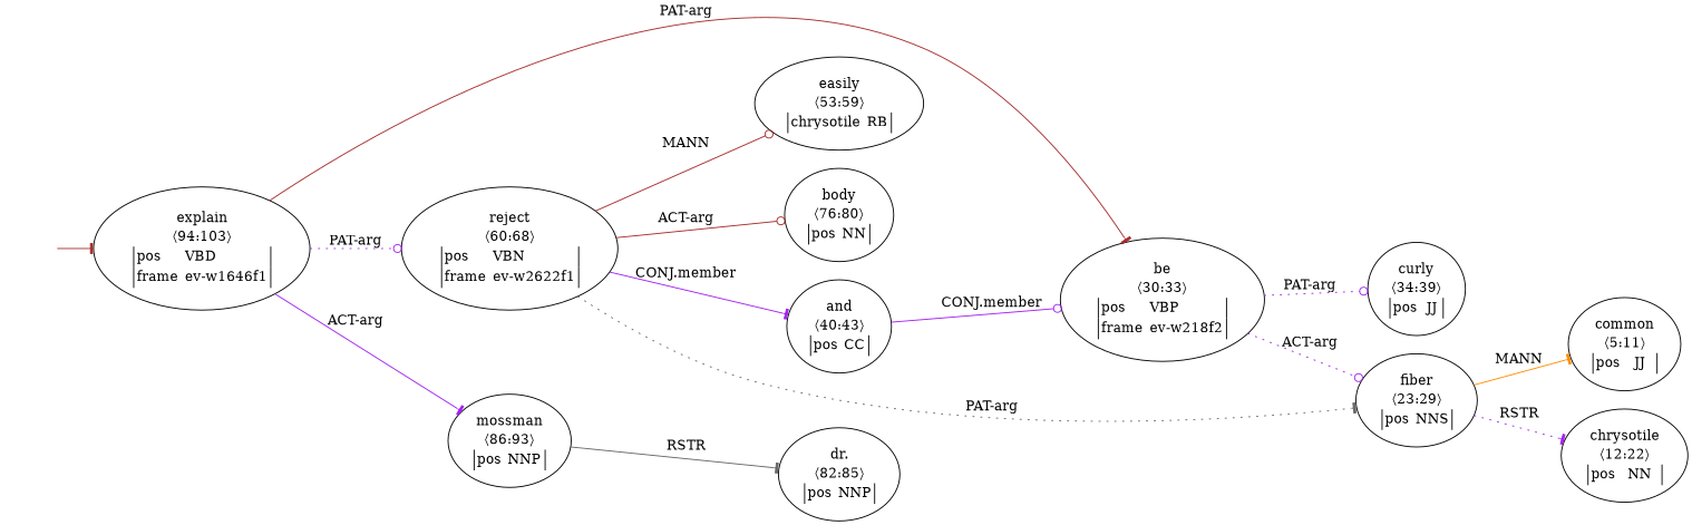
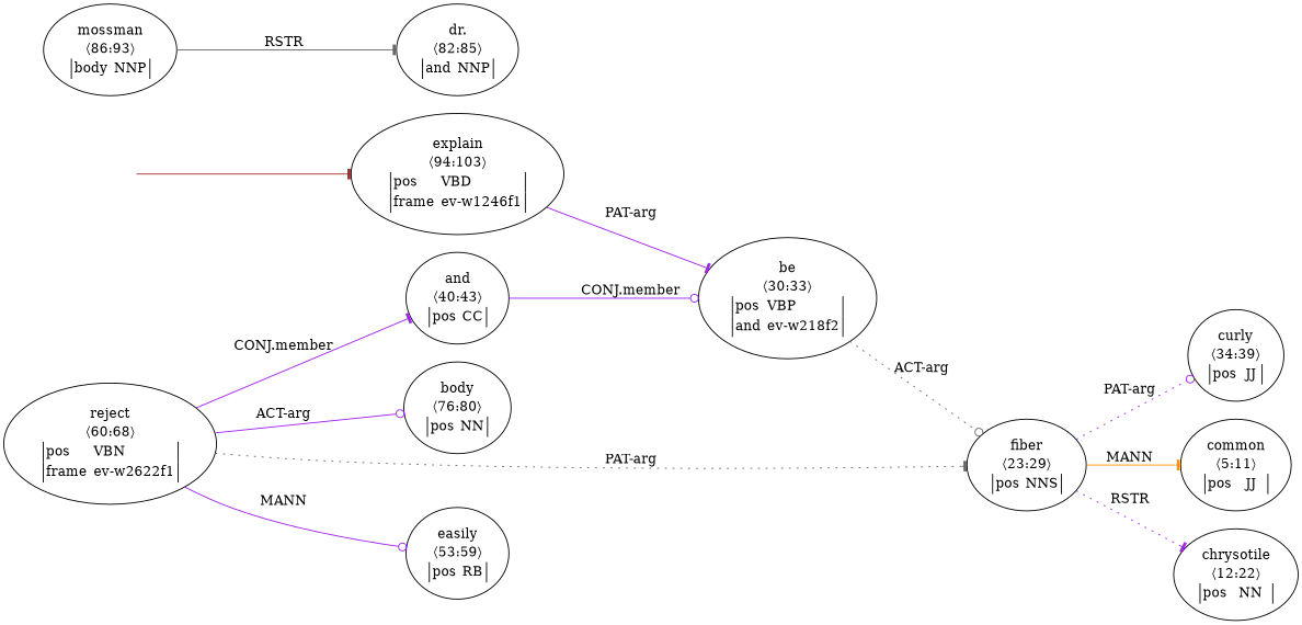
  digraph {
    rankdir=LR
    edge [arrowhead=tee color=purple style=solid]
    top [style=invis]
-   n2 [label=<<table align="center" border="0" cellspacing="0"><tr><td colspan="2">explain</td></tr><tr><td colspan="2">〈94:103〉</td></tr><tr><td sides="l" border="1" align="left">pos</td><td sides="r" border="1" align="left">VBD</td></tr><tr><td sides="l" border="1" align="left">frame</td><td sides="r" border="1" align="left">ev-w1646f1</td></tr></table>>]
-   n3 [label=<<table align="center" border="0" cellspacing="0"><tr><td colspan="2">be</td></tr><tr><td colspan="2">〈30:33〉</td></tr><tr><td sides="l" border="1" align="left">pos</td><td sides="r" border="1" align="left">VBP</td></tr><tr><td sides="l" border="1" align="left">frame</td><td sides="r" border="1" align="left">ev-w218f2</td></tr></table>>]
+   n2 [label=<<table align="center" border="0" cellspacing="0"><tr><td colspan="2">explain</td></tr><tr><td colspan="2">〈94:103〉</td></tr><tr><td sides="l" border="1" align="left">pos</td><td sides="r" border="1" align="left">VBD</td></tr><tr><td sides="l" border="1" align="left">frame</td><td sides="r" border="1" align="left">ev-w1246f1</td></tr></table>>]
+   n3 [label=<<table align="center" border="0" cellspacing="0"><tr><td colspan="2">be</td></tr><tr><td colspan="2">〈30:33〉</td></tr><tr><td sides="l" border="1" align="left">pos</td><td sides="r" border="1" align="left">VBP</td></tr><tr><td sides="l" border="1" align="left">and</td><td sides="r" border="1" align="left">ev-w218f2</td></tr></table>>]
    n4 [label=<<table align="center" border="0" cellspacing="0"><tr><td colspan="2">reject</td></tr><tr><td colspan="2">〈60:68〉</td></tr><tr><td sides="l" border="1" align="left">pos</td><td sides="r" border="1" align="left">VBN</td></tr><tr><td sides="l" border="1" align="left">frame</td><td sides="r" border="1" align="left">ev-w2622f1</td></tr></table>>]
-   n5 [label=<<table align="center" border="0" cellspacing="0"><tr><td colspan="2">mossman</td></tr><tr><td colspan="2">〈86:93〉</td></tr><tr><td sides="l" border="1" align="left">pos</td><td sides="r" border="1" align="left">NNP</td></tr></table>>]
+   n5 [label=<<table align="center" border="0" cellspacing="0"><tr><td colspan="2">mossman</td></tr><tr><td colspan="2">〈86:93〉</td></tr><tr><td sides="l" border="1" align="left">body</td><td sides="r" border="1" align="left">NNP</td></tr></table>>]
    n6 [label=<<table align="center" border="0" cellspacing="0"><tr><td colspan="2">fiber</td></tr><tr><td colspan="2">〈23:29〉</td></tr><tr><td sides="l" border="1" align="left">pos</td><td sides="r" border="1" align="left">NNS</td></tr></table>>]
    n7 [label=<<table align="center" border="0" cellspacing="0"><tr><td colspan="2">curly</td></tr><tr><td colspan="2">〈34:39〉</td></tr><tr><td sides="l" border="1" align="left">pos</td><td sides="r" border="1" align="left">JJ</td></tr></table>>]
    n8 [label=<<table align="center" border="0" cellspacing="0"><tr><td colspan="2">and</td></tr><tr><td colspan="2">〈40:43〉</td></tr><tr><td sides="l" border="1" align="left">pos</td><td sides="r" border="1" align="left">CC</td></tr></table>>]
-   n9 [label=<<table align="center" border="0" cellspacing="0"><tr><td colspan="2">easily</td></tr><tr><td colspan="2">〈53:59〉</td></tr><tr><td sides="l" border="1" align="left">chrysotile</td><td sides="r" border="1" align="left">RB</td></tr></table>>]
+   n9 [label=<<table align="center" border="0" cellspacing="0"><tr><td colspan="2">easily</td></tr><tr><td colspan="2">〈53:59〉</td></tr><tr><td sides="l" border="1" align="left">pos</td><td sides="r" border="1" align="left">RB</td></tr></table>>]
    n10 [label=<<table align="center" border="0" cellspacing="0"><tr><td colspan="2">body</td></tr><tr><td colspan="2">〈76:80〉</td></tr><tr><td sides="l" border="1" align="left">pos</td><td sides="r" border="1" align="left">NN</td></tr></table>>]
-   n11 [label=<<table align="center" border="0" cellspacing="0"><tr><td colspan="2">dr.</td></tr><tr><td colspan="2">〈82:85〉</td></tr><tr><td sides="l" border="1" align="left">pos</td><td sides="r" border="1" align="left">NNP</td></tr></table>>]
+   n11 [label=<<table align="center" border="0" cellspacing="0"><tr><td colspan="2">dr.</td></tr><tr><td colspan="2">〈82:85〉</td></tr><tr><td sides="l" border="1" align="left">and</td><td sides="r" border="1" align="left">NNP</td></tr></table>>]
    n12 [label=<<table align="center" border="0" cellspacing="0"><tr><td colspan="2">common</td></tr><tr><td colspan="2">〈5:11〉</td></tr><tr><td sides="l" border="1" align="left">pos</td><td sides="r" border="1" align="left">JJ</td></tr></table>>]
    n13 [label=<<table align="center" border="0" cellspacing="0"><tr><td colspan="2">chrysotile</td></tr><tr><td colspan="2">〈12:22〉</td></tr><tr><td sides="l" border="1" align="left">pos</td><td sides="r" border="1" align="left">NN</td></tr></table>>]
    top -> n2 [color=brown]
-   n2 -> n3 [color=brown label="PAT-arg"]
-   n2 -> n4 [arrowhead=odot label="PAT-arg" style=dotted]
-   n2 -> n5 [label="ACT-arg"]
-   n3 -> n6 [arrowhead=odot label="ACT-arg" style=dotted]
-   n3 -> n7 [arrowhead=odot label="PAT-arg" style=dotted]
+   n2 -> n3 [label="PAT-arg"]
+   n3 -> n6 [arrowhead=odot color=gray40 label="ACT-arg" style=dotted]
+   n6 -> n7 [arrowhead=odot label="PAT-arg" style=dotted]
    n4 -> n6 [color=gray40 label="PAT-arg" style=dotted]
    n4 -> n8 [label="CONJ.member"]
-   n4 -> n9 [arrowhead=odot color=brown label=MANN]
-   n4 -> n10 [arrowhead=odot color=brown label="ACT-arg"]
+   n4 -> n9 [arrowhead=odot label=MANN]
+   n4 -> n10 [arrowhead=odot label="ACT-arg"]
    n5 -> n11 [color=gray40 label=RSTR]
    n6 -> n12 [color=darkorange label=MANN]
    n6 -> n13 [label=RSTR style=dotted]
    n8 -> n3 [arrowhead=odot label="CONJ.member"]
  }
